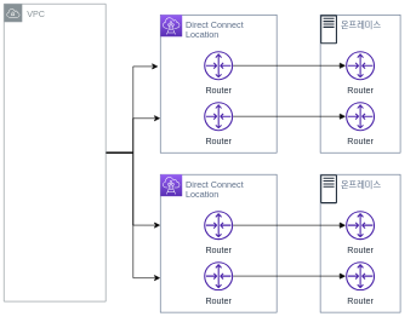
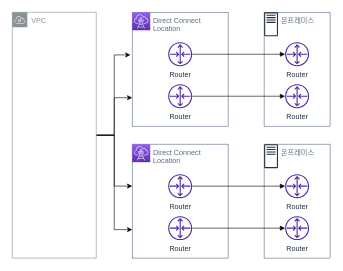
  <mxCell id="0" />
  <mxCell id="1" parent="0" />
  <mxCell id="2" style="edgeStyle=orthogonalEdgeStyle;rounded=0;orthogonalLoop=1;jettySize=auto;html=1;entryX=-0.019;entryY=0.374;entryDx=0;entryDy=0;entryPerimeter=0;" edge="1" parent="1" source="6" target="8"><mxGeometry relative="1" as="geometry" /></mxCell>
  <mxCell id="3" style="edgeStyle=orthogonalEdgeStyle;rounded=0;orthogonalLoop=1;jettySize=auto;html=1;entryX=0;entryY=0.75;entryDx=0;entryDy=0;" edge="1" parent="1" source="6" target="8"><mxGeometry relative="1" as="geometry" /></mxCell>
  <mxCell id="4" style="edgeStyle=orthogonalEdgeStyle;rounded=0;orthogonalLoop=1;jettySize=auto;html=1;entryX=0;entryY=0.368;entryDx=0;entryDy=0;entryPerimeter=0;" edge="1" parent="1" source="6" target="18"><mxGeometry relative="1" as="geometry" /></mxCell>
  <mxCell id="5" style="edgeStyle=orthogonalEdgeStyle;rounded=0;orthogonalLoop=1;jettySize=auto;html=1;entryX=0;entryY=0.75;entryDx=0;entryDy=0;" edge="1" parent="1" source="6" target="18"><mxGeometry relative="1" as="geometry" /></mxCell>
- <mxCell id="6" value="VPC" style="sketch=0;outlineConnect=0;gradientColor=none;html=1;whiteSpace=wrap;fontSize=12;fontStyle=0;shape=mxgraph.aws4.group;grIcon=mxgraph.aws4.group_vpc;strokeColor=#879196;fillColor=none;verticalAlign=top;align=left;spacingLeft=30;fontColor=#879196;dashed=0;" vertex="1" parent="1"><mxGeometry x="5" y="5" width="140" height="410" as="geometry" /></mxCell>
+ <mxCell id="6" value="VPC" style="sketch=0;outlineConnect=0;gradientColor=none;html=1;whiteSpace=wrap;fontSize=12;fontStyle=0;shape=mxgraph.aws4.group;grIcon=mxgraph.aws4.group_vpc;strokeColor=#879196;fillColor=none;verticalAlign=top;align=left;spacingLeft=30;fontColor=#879196;dashed=0;" vertex="1" parent="1"><mxGeometry x="20" y="20" width="140" height="410" as="geometry" /></mxCell>
  <mxCell id="7" value="        온프레미스" style="fillColor=none;strokeColor=#5A6C86;verticalAlign=top;fontStyle=0;fontColor=#5A6C86;align=left;" vertex="1" parent="1"><mxGeometry x="440" y="20" width="110" height="190" as="geometry" /></mxCell>
  <mxCell id="8" value="          Direct Connect &#10;          Location" style="fillColor=none;strokeColor=#5A6C86;verticalAlign=top;fontStyle=0;fontColor=#5A6C86;align=left;" vertex="1" parent="1"><mxGeometry x="220" y="20" width="160" height="190" as="geometry" /></mxCell>
  <mxCell id="9" value="" style="sketch=0;points=[[0,0,0],[0.25,0,0],[0.5,0,0],[0.75,0,0],[1,0,0],[0,1,0],[0.25,1,0],[0.5,1,0],[0.75,1,0],[1,1,0],[0,0.25,0],[0,0.5,0],[0,0.75,0],[1,0.25,0],[1,0.5,0],[1,0.75,0]];outlineConnect=0;fontColor=#232F3E;gradientColor=#945DF2;gradientDirection=north;fillColor=#5A30B5;strokeColor=#ffffff;dashed=0;verticalLabelPosition=bottom;verticalAlign=top;align=center;html=1;fontSize=12;fontStyle=0;aspect=fixed;shape=mxgraph.aws4.resourceIcon;resIcon=mxgraph.aws4.direct_connect;" vertex="1" parent="1"><mxGeometry x="220" y="20" width="30" height="30" as="geometry" /></mxCell>
  <mxCell id="10" style="edgeStyle=none;rounded=0;jumpStyle=none;orthogonalLoop=1;jettySize=auto;html=1;endArrow=block;endFill=1;" edge="1" parent="1" source="11" target="15"><mxGeometry relative="1" as="geometry" /></mxCell>
  <mxCell id="11" value="Router" style="sketch=0;outlineConnect=0;fontColor=#232F3E;gradientColor=none;fillColor=#4D27AA;strokeColor=none;dashed=0;verticalLabelPosition=bottom;verticalAlign=top;align=center;html=1;fontSize=12;fontStyle=0;aspect=fixed;pointerEvents=1;shape=mxgraph.aws4.router;" vertex="1" parent="1"><mxGeometry x="280" y="70" width="40" height="40" as="geometry" /></mxCell>
  <mxCell id="12" style="edgeStyle=none;rounded=0;jumpStyle=none;orthogonalLoop=1;jettySize=auto;html=1;endArrow=block;endFill=1;" edge="1" parent="1" source="13" target="16"><mxGeometry relative="1" as="geometry" /></mxCell>
  <mxCell id="13" value="Router" style="sketch=0;outlineConnect=0;fontColor=#232F3E;gradientColor=none;fillColor=#4D27AA;strokeColor=none;dashed=0;verticalLabelPosition=bottom;verticalAlign=top;align=center;html=1;fontSize=12;fontStyle=0;aspect=fixed;pointerEvents=1;shape=mxgraph.aws4.router;" vertex="1" parent="1"><mxGeometry x="280" y="140" width="40" height="40" as="geometry" /></mxCell>
  <mxCell id="14" value="" style="sketch=0;outlineConnect=0;fontColor=#232F3E;gradientColor=none;fillColor=#232F3D;strokeColor=none;dashed=0;verticalLabelPosition=bottom;verticalAlign=top;align=center;html=1;fontSize=12;fontStyle=0;aspect=fixed;pointerEvents=1;shape=mxgraph.aws4.traditional_server;" vertex="1" parent="1"><mxGeometry x="440" y="20" width="23.08" height="40" as="geometry" /></mxCell>
  <mxCell id="15" value="Router" style="sketch=0;outlineConnect=0;fontColor=#232F3E;gradientColor=none;fillColor=#4D27AA;strokeColor=none;dashed=0;verticalLabelPosition=bottom;verticalAlign=top;align=center;html=1;fontSize=12;fontStyle=0;aspect=fixed;pointerEvents=1;shape=mxgraph.aws4.router;" vertex="1" parent="1"><mxGeometry x="475" y="70" width="40" height="40" as="geometry" /></mxCell>
  <mxCell id="16" value="Router" style="sketch=0;outlineConnect=0;fontColor=#232F3E;gradientColor=none;fillColor=#4D27AA;strokeColor=none;dashed=0;verticalLabelPosition=bottom;verticalAlign=top;align=center;html=1;fontSize=12;fontStyle=0;aspect=fixed;pointerEvents=1;shape=mxgraph.aws4.router;" vertex="1" parent="1"><mxGeometry x="475" y="140" width="40" height="40" as="geometry" /></mxCell>
  <mxCell id="17" value="        온프레미스" style="fillColor=none;strokeColor=#5A6C86;verticalAlign=top;fontStyle=0;fontColor=#5A6C86;align=left;" vertex="1" parent="1"><mxGeometry x="440" y="240" width="110" height="190" as="geometry" /></mxCell>
  <mxCell id="18" value="          Direct Connect &#10;          Location" style="fillColor=none;strokeColor=#5A6C86;verticalAlign=top;fontStyle=0;fontColor=#5A6C86;align=left;" vertex="1" parent="1"><mxGeometry x="220" y="240" width="160" height="190" as="geometry" /></mxCell>
  <mxCell id="19" value="" style="sketch=0;points=[[0,0,0],[0.25,0,0],[0.5,0,0],[0.75,0,0],[1,0,0],[0,1,0],[0.25,1,0],[0.5,1,0],[0.75,1,0],[1,1,0],[0,0.25,0],[0,0.5,0],[0,0.75,0],[1,0.25,0],[1,0.5,0],[1,0.75,0]];outlineConnect=0;fontColor=#232F3E;gradientColor=#945DF2;gradientDirection=north;fillColor=#5A30B5;strokeColor=#ffffff;dashed=0;verticalLabelPosition=bottom;verticalAlign=top;align=center;html=1;fontSize=12;fontStyle=0;aspect=fixed;shape=mxgraph.aws4.resourceIcon;resIcon=mxgraph.aws4.direct_connect;" vertex="1" parent="1"><mxGeometry x="220" y="240" width="30" height="30" as="geometry" /></mxCell>
  <mxCell id="20" style="edgeStyle=none;rounded=0;jumpStyle=none;orthogonalLoop=1;jettySize=auto;html=1;endArrow=block;endFill=1;" edge="1" parent="1" source="21" target="25"><mxGeometry relative="1" as="geometry" /></mxCell>
  <mxCell id="21" value="Router" style="sketch=0;outlineConnect=0;fontColor=#232F3E;gradientColor=none;fillColor=#4D27AA;strokeColor=none;dashed=0;verticalLabelPosition=bottom;verticalAlign=top;align=center;html=1;fontSize=12;fontStyle=0;aspect=fixed;pointerEvents=1;shape=mxgraph.aws4.router;" vertex="1" parent="1"><mxGeometry x="280" y="290" width="40" height="40" as="geometry" /></mxCell>
  <mxCell id="22" style="edgeStyle=none;rounded=0;jumpStyle=none;orthogonalLoop=1;jettySize=auto;html=1;endArrow=block;endFill=1;" edge="1" parent="1" source="23" target="26"><mxGeometry relative="1" as="geometry" /></mxCell>
  <mxCell id="23" value="Router" style="sketch=0;outlineConnect=0;fontColor=#232F3E;gradientColor=none;fillColor=#4D27AA;strokeColor=none;dashed=0;verticalLabelPosition=bottom;verticalAlign=top;align=center;html=1;fontSize=12;fontStyle=0;aspect=fixed;pointerEvents=1;shape=mxgraph.aws4.router;" vertex="1" parent="1"><mxGeometry x="280" y="360" width="40" height="40" as="geometry" /></mxCell>
  <mxCell id="24" value="" style="sketch=0;outlineConnect=0;fontColor=#232F3E;gradientColor=none;fillColor=#232F3D;strokeColor=none;dashed=0;verticalLabelPosition=bottom;verticalAlign=top;align=center;html=1;fontSize=12;fontStyle=0;aspect=fixed;pointerEvents=1;shape=mxgraph.aws4.traditional_server;" vertex="1" parent="1"><mxGeometry x="440" y="240" width="23.08" height="40" as="geometry" /></mxCell>
  <mxCell id="25" value="Router" style="sketch=0;outlineConnect=0;fontColor=#232F3E;gradientColor=none;fillColor=#4D27AA;strokeColor=none;dashed=0;verticalLabelPosition=bottom;verticalAlign=top;align=center;html=1;fontSize=12;fontStyle=0;aspect=fixed;pointerEvents=1;shape=mxgraph.aws4.router;" vertex="1" parent="1"><mxGeometry x="475" y="290" width="40" height="40" as="geometry" /></mxCell>
  <mxCell id="26" value="Router" style="sketch=0;outlineConnect=0;fontColor=#232F3E;gradientColor=none;fillColor=#4D27AA;strokeColor=none;dashed=0;verticalLabelPosition=bottom;verticalAlign=top;align=center;html=1;fontSize=12;fontStyle=0;aspect=fixed;pointerEvents=1;shape=mxgraph.aws4.router;" vertex="1" parent="1"><mxGeometry x="475" y="360" width="40" height="40" as="geometry" /></mxCell>
